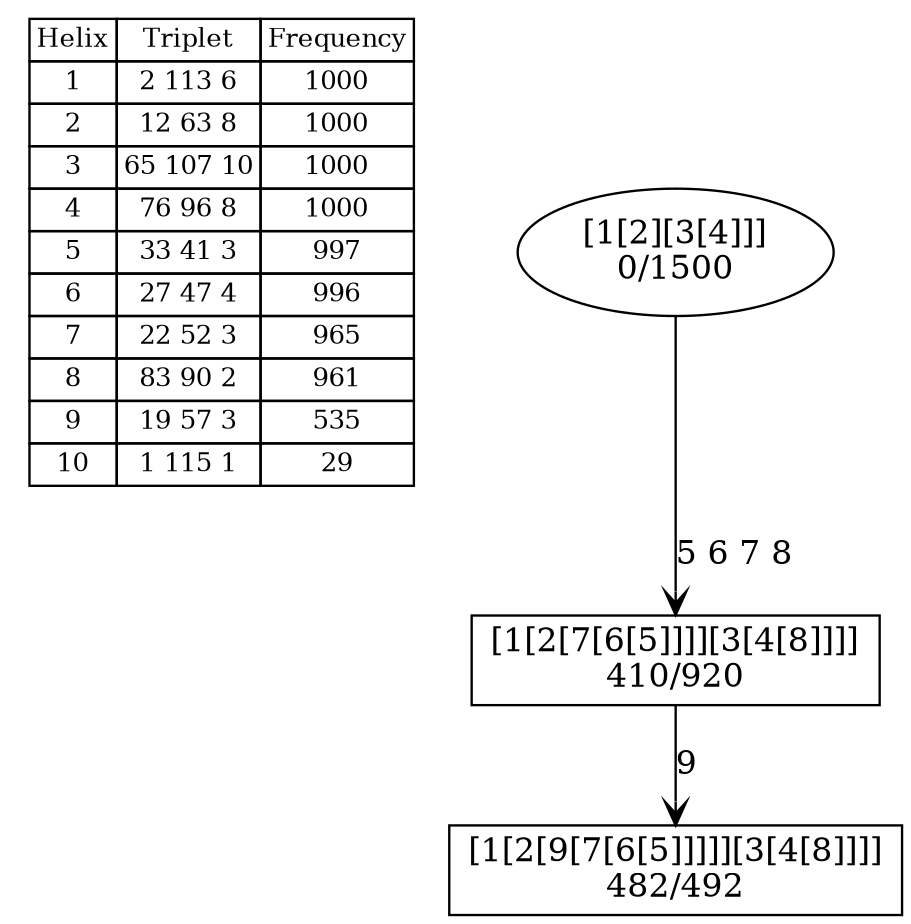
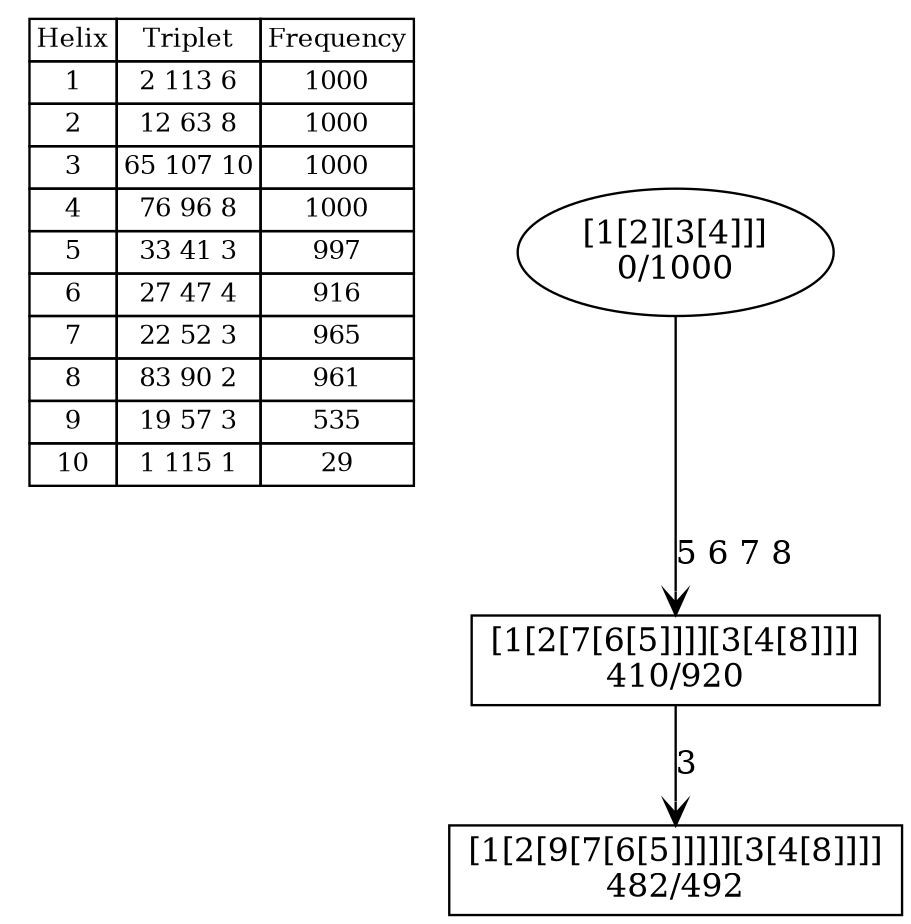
  digraph {
    nodesep=0.5
    node [shape=box]
    edge [arrowhead=vee]
-   n1 [fontsize=11 label=< <table border="0" cellborder="1" cellspacing="0"><tr><td>Helix</td><td>Triplet</td><td>Frequency</td></tr> <tr><td>1</td><td>2 113 6</td><td>1000</td></tr> <tr><td>2</td><td>12 63 8</td><td>1000</td></tr> <tr><td>3</td><td>65 107 10</td><td>1000</td></tr> <tr><td>4</td><td>76 96 8</td><td>1000</td></tr> <tr><td>5</td><td>33 41 3</td><td>997</td></tr> <tr><td>6</td><td>27 47 4</td><td>996</td></tr> <tr><td>7</td><td>22 52 3</td><td>965</td></tr> <tr><td>8</td><td>83 90 2</td><td>961</td></tr> <tr><td>9</td><td>19 57 3</td><td>535</td></tr> <tr><td>10</td><td>1 115 1</td><td>29</td></tr> </table>> shape=plaintext]
+   n1 [fontsize=11 label=< <table border="0" cellborder="1" cellspacing="0"><tr><td>Helix</td><td>Triplet</td><td>Frequency</td></tr> <tr><td>1</td><td>2 113 6</td><td>1000</td></tr> <tr><td>2</td><td>12 63 8</td><td>1000</td></tr> <tr><td>3</td><td>65 107 10</td><td>1000</td></tr> <tr><td>4</td><td>76 96 8</td><td>1000</td></tr> <tr><td>5</td><td>33 41 3</td><td>997</td></tr> <tr><td>6</td><td>27 47 4</td><td>916</td></tr> <tr><td>7</td><td>22 52 3</td><td>965</td></tr> <tr><td>8</td><td>83 90 2</td><td>961</td></tr> <tr><td>9</td><td>19 57 3</td><td>535</td></tr> <tr><td>10</td><td>1 115 1</td><td>29</td></tr> </table>> shape=plaintext]
    n2 [label="[1[2[9[7[6[5]]]]][3[4[8]]]]\n482/492"]
    n3 [label="[1[2[7[6[5]]]][3[4[8]]]]\n410/920"]
-   n4 [label="[1[2][3[4]]]\n0/1500" shape=""]
-   n3 -> n2 [label="9 "]
+   n4 [label="[1[2][3[4]]]\n0/1000" shape=""]
+   n3 -> n2 [label="3 "]
    n4 -> n3 [label="5 6 7 8 "]
  }
